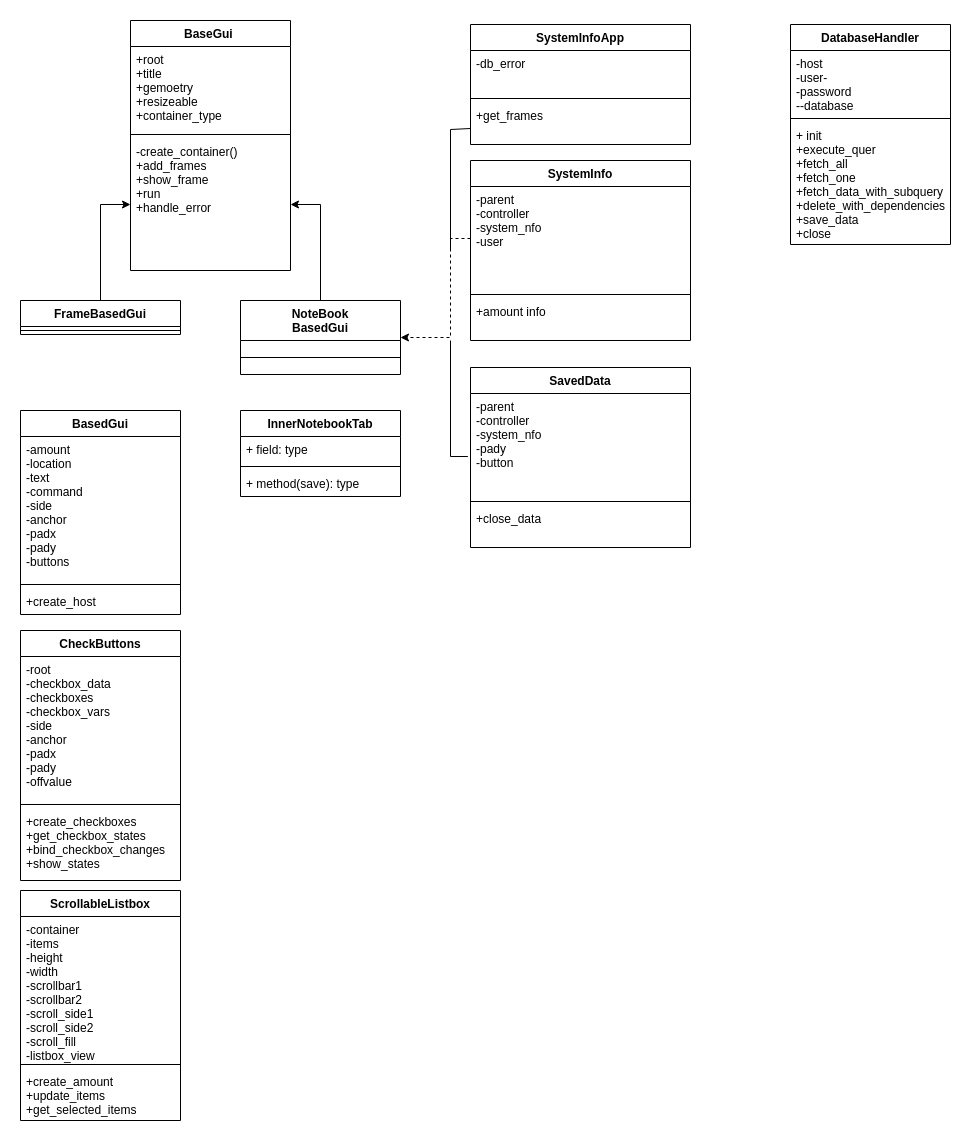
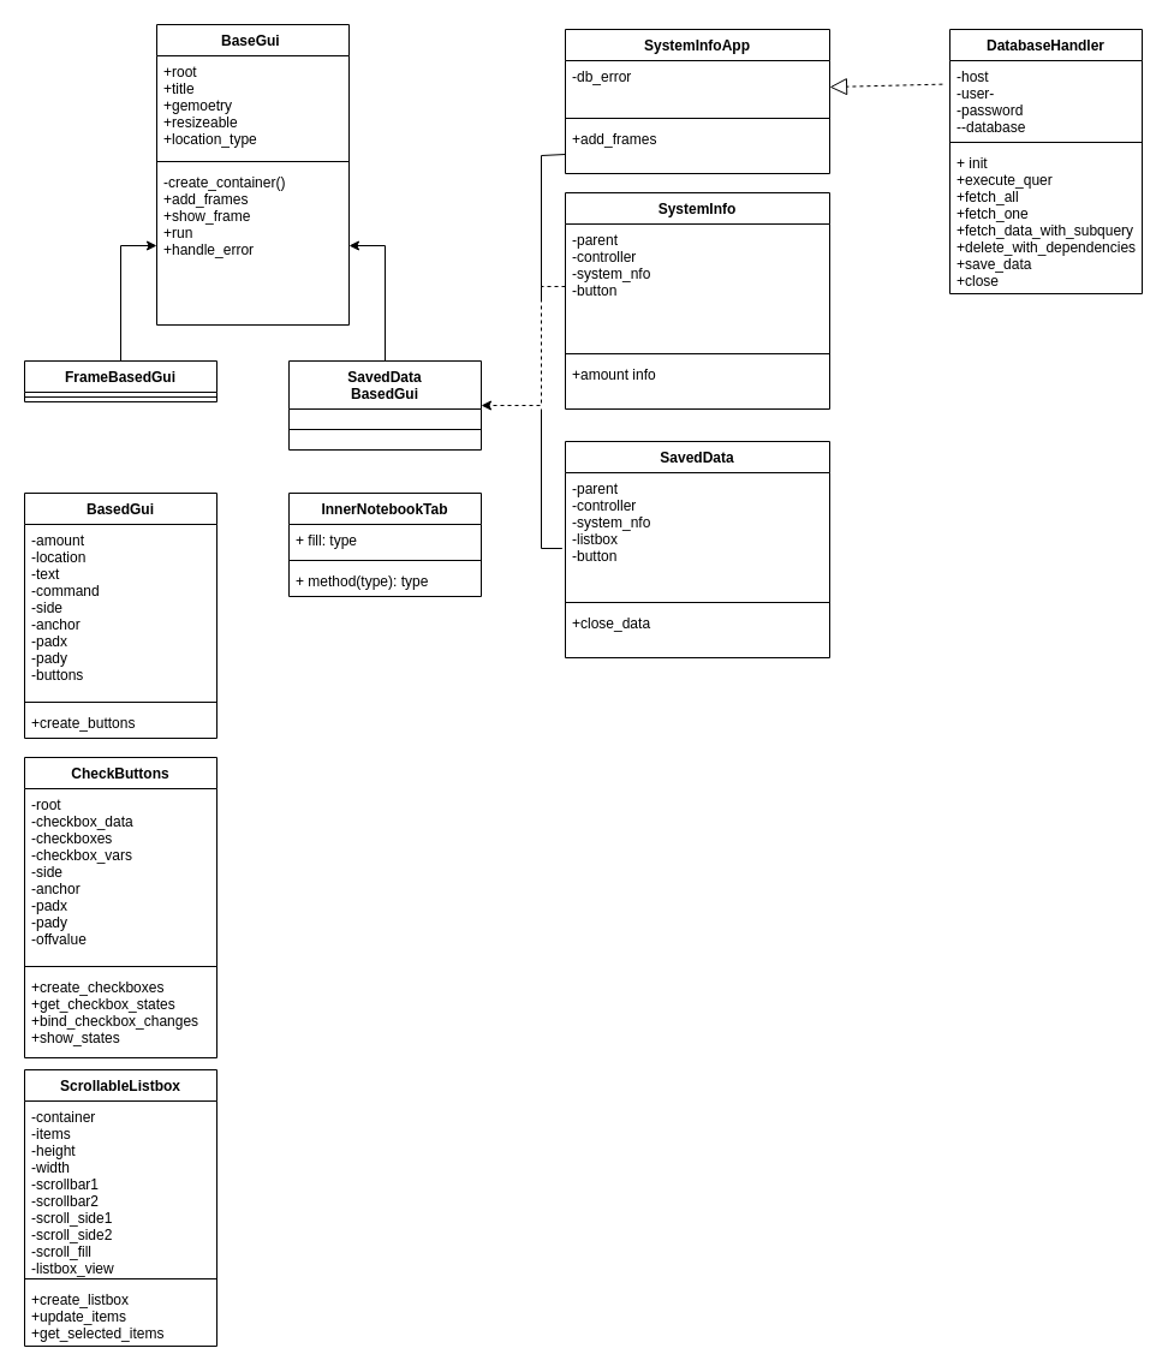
  <mxCell id="0" />
  <mxCell id="1" parent="0" />
  <mxCell id="2" value="BaseGui " style="swimlane;fontStyle=1;align=center;verticalAlign=top;childLayout=stackLayout;horizontal=1;startSize=26;horizontalStack=0;resizeParent=1;resizeParentMax=0;resizeLast=0;collapsible=1;marginBottom=0;" vertex="1" parent="1"><mxGeometry x="130" y="20" width="160" height="250" as="geometry" /></mxCell>
- <mxCell id="3" value="+root&#10;+title&#10;+gemoetry&#10;+resizeable&#10;+container_type" style="text;strokeColor=none;fillColor=none;align=left;verticalAlign=top;spacingLeft=4;spacingRight=4;overflow=hidden;rotatable=0;points=[[0,0.5],[1,0.5]];portConstraint=eastwest;" vertex="1" parent="2"><mxGeometry y="26" width="160" height="84" as="geometry" /></mxCell>
+ <mxCell id="3" value="+root&#10;+title&#10;+gemoetry&#10;+resizeable&#10;+location_type" style="text;strokeColor=none;fillColor=none;align=left;verticalAlign=top;spacingLeft=4;spacingRight=4;overflow=hidden;rotatable=0;points=[[0,0.5],[1,0.5]];portConstraint=eastwest;" vertex="1" parent="2"><mxGeometry y="26" width="160" height="84" as="geometry" /></mxCell>
  <mxCell id="4" value="" style="line;strokeWidth=1;fillColor=none;align=left;verticalAlign=middle;spacingTop=-1;spacingLeft=3;spacingRight=3;rotatable=0;labelPosition=right;points=[];portConstraint=eastwest;" vertex="1" parent="2"><mxGeometry y="110" width="160" height="8" as="geometry" /></mxCell>
  <mxCell id="5" value="-create_container()&#10;+add_frames&#10;+show_frame&#10;+run&#10;+handle_error" style="text;strokeColor=none;fillColor=none;align=left;verticalAlign=top;spacingLeft=4;spacingRight=4;overflow=hidden;rotatable=0;points=[[0,0.5],[1,0.5]];portConstraint=eastwest;" vertex="1" parent="2"><mxGeometry y="118" width="160" height="132" as="geometry" /></mxCell>
  <mxCell id="6" value="" style="edgeStyle=orthogonalEdgeStyle;rounded=0;orthogonalLoop=1;jettySize=auto;html=1;" edge="1" parent="1" source="7" target="5"><mxGeometry relative="1" as="geometry" /></mxCell>
  <mxCell id="7" value="FrameBasedGui" style="swimlane;fontStyle=1;align=center;verticalAlign=top;childLayout=stackLayout;horizontal=1;startSize=26;horizontalStack=0;resizeParent=1;resizeParentMax=0;resizeLast=0;collapsible=1;marginBottom=0;" vertex="1" parent="1"><mxGeometry x="20" y="300" width="160" height="34" as="geometry" /></mxCell>
  <mxCell id="8" value="" style="line;strokeWidth=1;fillColor=none;align=left;verticalAlign=middle;spacingTop=-1;spacingLeft=3;spacingRight=3;rotatable=0;labelPosition=right;points=[];portConstraint=eastwest;" vertex="1" parent="7"><mxGeometry y="26" width="160" height="8" as="geometry" /></mxCell>
  <mxCell id="9" value="" style="edgeStyle=orthogonalEdgeStyle;rounded=0;orthogonalLoop=1;jettySize=auto;html=1;" edge="1" parent="1" source="10" target="5"><mxGeometry relative="1" as="geometry" /></mxCell>
- <mxCell id="10" value="NoteBook&#10;BasedGui" style="swimlane;fontStyle=1;align=center;verticalAlign=top;childLayout=stackLayout;horizontal=1;startSize=40;horizontalStack=0;resizeParent=1;resizeParentMax=0;resizeLast=0;collapsible=1;marginBottom=0;" vertex="1" parent="1"><mxGeometry x="240" y="300" width="160" height="74" as="geometry" /></mxCell>
+ <mxCell id="10" value="SavedData&#10;BasedGui" style="swimlane;fontStyle=1;align=center;verticalAlign=top;childLayout=stackLayout;horizontal=1;startSize=40;horizontalStack=0;resizeParent=1;resizeParentMax=0;resizeLast=0;collapsible=1;marginBottom=0;" vertex="1" parent="1"><mxGeometry x="240" y="300" width="160" height="74" as="geometry" /></mxCell>
  <mxCell id="11" value="" style="line;strokeWidth=1;fillColor=none;align=left;verticalAlign=middle;spacingTop=-1;spacingLeft=3;spacingRight=3;rotatable=0;labelPosition=right;points=[];portConstraint=eastwest;" vertex="1" parent="10"><mxGeometry y="40" width="160" height="34" as="geometry" /></mxCell>
  <mxCell id="12" value="BasedGui" style="swimlane;fontStyle=1;align=center;verticalAlign=top;childLayout=stackLayout;horizontal=1;startSize=26;horizontalStack=0;resizeParent=1;resizeParentMax=0;resizeLast=0;collapsible=1;marginBottom=0;" vertex="1" parent="1"><mxGeometry x="20" y="410" width="160" height="204" as="geometry" /></mxCell>
  <mxCell id="13" value="-amount&#10;-location&#10;-text&#10;-command&#10;-side&#10;-anchor&#10;-padx&#10;-pady&#10;-buttons" style="text;strokeColor=none;fillColor=none;align=left;verticalAlign=top;spacingLeft=4;spacingRight=4;overflow=hidden;rotatable=0;points=[[0,0.5],[1,0.5]];portConstraint=eastwest;" vertex="1" parent="12"><mxGeometry y="26" width="160" height="144" as="geometry" /></mxCell>
  <mxCell id="14" value="" style="line;strokeWidth=1;fillColor=none;align=left;verticalAlign=middle;spacingTop=-1;spacingLeft=3;spacingRight=3;rotatable=0;labelPosition=right;points=[];portConstraint=eastwest;" vertex="1" parent="12"><mxGeometry y="170" width="160" height="8" as="geometry" /></mxCell>
- <mxCell id="15" value="+create_host" style="text;strokeColor=none;fillColor=none;align=left;verticalAlign=top;spacingLeft=4;spacingRight=4;overflow=hidden;rotatable=0;points=[[0,0.5],[1,0.5]];portConstraint=eastwest;" vertex="1" parent="12"><mxGeometry y="178" width="160" height="26" as="geometry" /></mxCell>
+ <mxCell id="15" value="+create_buttons" style="text;strokeColor=none;fillColor=none;align=left;verticalAlign=top;spacingLeft=4;spacingRight=4;overflow=hidden;rotatable=0;points=[[0,0.5],[1,0.5]];portConstraint=eastwest;" vertex="1" parent="12"><mxGeometry y="178" width="160" height="26" as="geometry" /></mxCell>
  <mxCell id="16" value="SystemInfoApp" style="swimlane;fontStyle=1;align=center;verticalAlign=top;childLayout=stackLayout;horizontal=1;startSize=26;horizontalStack=0;resizeParent=1;resizeParentMax=0;resizeLast=0;collapsible=1;marginBottom=0;" vertex="1" parent="1"><mxGeometry x="470" y="24" width="220" height="120" as="geometry" /></mxCell>
  <mxCell id="17" value="-db_error" style="text;strokeColor=none;fillColor=none;align=left;verticalAlign=top;spacingLeft=4;spacingRight=4;overflow=hidden;rotatable=0;points=[[0,0.5],[1,0.5]];portConstraint=eastwest;" vertex="1" parent="16"><mxGeometry y="26" width="220" height="44" as="geometry" /></mxCell>
  <mxCell id="18" value="" style="line;strokeWidth=1;fillColor=none;align=left;verticalAlign=middle;spacingTop=-1;spacingLeft=3;spacingRight=3;rotatable=0;labelPosition=right;points=[];portConstraint=eastwest;" vertex="1" parent="16"><mxGeometry y="70" width="220" height="8" as="geometry" /></mxCell>
- <mxCell id="19" value="+get_frames" style="text;strokeColor=none;fillColor=none;align=left;verticalAlign=top;spacingLeft=4;spacingRight=4;overflow=hidden;rotatable=0;points=[[0,0.5],[1,0.5]];portConstraint=eastwest;" vertex="1" parent="16"><mxGeometry y="78" width="220" height="42" as="geometry" /></mxCell>
+ <mxCell id="19" value="+add_frames" style="text;strokeColor=none;fillColor=none;align=left;verticalAlign=top;spacingLeft=4;spacingRight=4;overflow=hidden;rotatable=0;points=[[0,0.5],[1,0.5]];portConstraint=eastwest;" vertex="1" parent="16"><mxGeometry y="78" width="220" height="42" as="geometry" /></mxCell>
  <mxCell id="20" value="SystemInfo" style="swimlane;fontStyle=1;align=center;verticalAlign=top;childLayout=stackLayout;horizontal=1;startSize=26;horizontalStack=0;resizeParent=1;resizeParentMax=0;resizeLast=0;collapsible=1;marginBottom=0;" vertex="1" parent="1"><mxGeometry x="470" y="160" width="220" height="180" as="geometry" /></mxCell>
- <mxCell id="21" value="-parent&#10;-controller&#10;-system_nfo&#10;-user" style="text;strokeColor=none;fillColor=none;align=left;verticalAlign=top;spacingLeft=4;spacingRight=4;overflow=hidden;rotatable=0;points=[[0,0.5],[1,0.5]];portConstraint=eastwest;" vertex="1" parent="20"><mxGeometry y="26" width="220" height="104" as="geometry" /></mxCell>
+ <mxCell id="21" value="-parent&#10;-controller&#10;-system_nfo&#10;-button" style="text;strokeColor=none;fillColor=none;align=left;verticalAlign=top;spacingLeft=4;spacingRight=4;overflow=hidden;rotatable=0;points=[[0,0.5],[1,0.5]];portConstraint=eastwest;" vertex="1" parent="20"><mxGeometry y="26" width="220" height="104" as="geometry" /></mxCell>
  <mxCell id="22" value="" style="line;strokeWidth=1;fillColor=none;align=left;verticalAlign=middle;spacingTop=-1;spacingLeft=3;spacingRight=3;rotatable=0;labelPosition=right;points=[];portConstraint=eastwest;" vertex="1" parent="20"><mxGeometry y="130" width="220" height="8" as="geometry" /></mxCell>
  <mxCell id="23" value="+amount info" style="text;strokeColor=none;fillColor=none;align=left;verticalAlign=top;spacingLeft=4;spacingRight=4;overflow=hidden;rotatable=0;points=[[0,0.5],[1,0.5]];portConstraint=eastwest;" vertex="1" parent="20"><mxGeometry y="138" width="220" height="42" as="geometry" /></mxCell>
  <mxCell id="24" value="InnerNotebookTab" style="swimlane;fontStyle=1;align=center;verticalAlign=top;childLayout=stackLayout;horizontal=1;startSize=26;horizontalStack=0;resizeParent=1;resizeParentMax=0;resizeLast=0;collapsible=1;marginBottom=0;" vertex="1" parent="1"><mxGeometry x="240" y="410" width="160" height="86" as="geometry" /></mxCell>
- <mxCell id="25" value="+ field: type" style="text;strokeColor=none;fillColor=none;align=left;verticalAlign=top;spacingLeft=4;spacingRight=4;overflow=hidden;rotatable=0;points=[[0,0.5],[1,0.5]];portConstraint=eastwest;" vertex="1" parent="24"><mxGeometry y="26" width="160" height="26" as="geometry" /></mxCell>
+ <mxCell id="25" value="+ fill: type" style="text;strokeColor=none;fillColor=none;align=left;verticalAlign=top;spacingLeft=4;spacingRight=4;overflow=hidden;rotatable=0;points=[[0,0.5],[1,0.5]];portConstraint=eastwest;" vertex="1" parent="24"><mxGeometry y="26" width="160" height="26" as="geometry" /></mxCell>
  <mxCell id="26" value="" style="line;strokeWidth=1;fillColor=none;align=left;verticalAlign=middle;spacingTop=-1;spacingLeft=3;spacingRight=3;rotatable=0;labelPosition=right;points=[];portConstraint=eastwest;" vertex="1" parent="24"><mxGeometry y="52" width="160" height="8" as="geometry" /></mxCell>
- <mxCell id="27" value="+ method(save): type" style="text;strokeColor=none;fillColor=none;align=left;verticalAlign=top;spacingLeft=4;spacingRight=4;overflow=hidden;rotatable=0;points=[[0,0.5],[1,0.5]];portConstraint=eastwest;" vertex="1" parent="24"><mxGeometry y="60" width="160" height="26" as="geometry" /></mxCell>
+ <mxCell id="27" value="+ method(type): type" style="text;strokeColor=none;fillColor=none;align=left;verticalAlign=top;spacingLeft=4;spacingRight=4;overflow=hidden;rotatable=0;points=[[0,0.5],[1,0.5]];portConstraint=eastwest;" vertex="1" parent="24"><mxGeometry y="60" width="160" height="26" as="geometry" /></mxCell>
  <mxCell id="28" value="" style="endArrow=none;html=1;rounded=0;" edge="1" parent="1"><mxGeometry width="50" height="50" relative="1" as="geometry"><mxPoint x="450" y="250" as="sourcePoint" /><mxPoint x="470" y="128" as="targetPoint" /><Array as="points"><mxPoint x="450" y="129" /></Array></mxGeometry></mxCell>
  <mxCell id="29" value="DatabaseHandler" style="swimlane;fontStyle=1;align=center;verticalAlign=top;childLayout=stackLayout;horizontal=1;startSize=26;horizontalStack=0;resizeParent=1;resizeParentMax=0;resizeLast=0;collapsible=1;marginBottom=0;" vertex="1" parent="1"><mxGeometry x="790" y="24" width="160" height="220" as="geometry" /></mxCell>
  <mxCell id="30" value="-host&#10;-user-&#10;-password&#10;--database" style="text;strokeColor=none;fillColor=none;align=left;verticalAlign=top;spacingLeft=4;spacingRight=4;overflow=hidden;rotatable=0;points=[[0,0.5],[1,0.5]];portConstraint=eastwest;" vertex="1" parent="29"><mxGeometry y="26" width="160" height="64" as="geometry" /></mxCell>
  <mxCell id="31" value="" style="line;strokeWidth=1;fillColor=none;align=left;verticalAlign=middle;spacingTop=-1;spacingLeft=3;spacingRight=3;rotatable=0;labelPosition=right;points=[];portConstraint=eastwest;" vertex="1" parent="29"><mxGeometry y="90" width="160" height="8" as="geometry" /></mxCell>
  <mxCell id="32" value="+ init&#10;+execute_quer&#10;+fetch_all&#10;+fetch_one&#10;+fetch_data_with_subquery&#10;+delete_with_dependencies&#10;+save_data&#10;+close" style="text;strokeColor=none;fillColor=none;align=left;verticalAlign=top;spacingLeft=4;spacingRight=4;overflow=hidden;rotatable=0;points=[[0,0.5],[1,0.5]];portConstraint=eastwest;" vertex="1" parent="29"><mxGeometry y="98" width="160" height="122" as="geometry" /></mxCell>
+ <mxCell id="33" value="" style="endArrow=block;dashed=1;endFill=0;endSize=12;html=1;rounded=0;exitX=-0.038;exitY=0.307;exitDx=0;exitDy=0;entryX=1;entryY=0.5;entryDx=0;entryDy=0;exitPerimeter=0;" edge="1" parent="1" source="30" target="17"><mxGeometry width="160" relative="1" as="geometry"><mxPoint x="-150" y="360" as="sourcePoint" /><mxPoint x="450" y="570" as="targetPoint" /></mxGeometry></mxCell>
  <mxCell id="34" style="edgeStyle=orthogonalEdgeStyle;rounded=0;orthogonalLoop=1;jettySize=auto;html=1;entryX=1;entryY=0.5;entryDx=0;entryDy=0;dashed=1;" edge="1" parent="1" source="21" target="10"><mxGeometry relative="1" as="geometry"><mxPoint x="450" y="340" as="targetPoint" /><Array as="points"><mxPoint x="450" y="238" /><mxPoint x="450" y="337" /></Array></mxGeometry></mxCell>
  <mxCell id="35" value="SavedData" style="swimlane;fontStyle=1;align=center;verticalAlign=top;childLayout=stackLayout;horizontal=1;startSize=26;horizontalStack=0;resizeParent=1;resizeParentMax=0;resizeLast=0;collapsible=1;marginBottom=0;" vertex="1" parent="1"><mxGeometry x="470" y="367" width="220" height="180" as="geometry" /></mxCell>
- <mxCell id="36" value="-parent&#10;-controller&#10;-system_nfo&#10;-pady&#10;-button" style="text;strokeColor=none;fillColor=none;align=left;verticalAlign=top;spacingLeft=4;spacingRight=4;overflow=hidden;rotatable=0;points=[[0,0.5],[1,0.5]];portConstraint=eastwest;" vertex="1" parent="35"><mxGeometry y="26" width="220" height="104" as="geometry" /></mxCell>
+ <mxCell id="36" value="-parent&#10;-controller&#10;-system_nfo&#10;-listbox&#10;-button" style="text;strokeColor=none;fillColor=none;align=left;verticalAlign=top;spacingLeft=4;spacingRight=4;overflow=hidden;rotatable=0;points=[[0,0.5],[1,0.5]];portConstraint=eastwest;" vertex="1" parent="35"><mxGeometry y="26" width="220" height="104" as="geometry" /></mxCell>
  <mxCell id="37" value="" style="line;strokeWidth=1;fillColor=none;align=left;verticalAlign=middle;spacingTop=-1;spacingLeft=3;spacingRight=3;rotatable=0;labelPosition=right;points=[];portConstraint=eastwest;" vertex="1" parent="35"><mxGeometry y="130" width="220" height="8" as="geometry" /></mxCell>
  <mxCell id="38" value="+close_data" style="text;strokeColor=none;fillColor=none;align=left;verticalAlign=top;spacingLeft=4;spacingRight=4;overflow=hidden;rotatable=0;points=[[0,0.5],[1,0.5]];portConstraint=eastwest;" vertex="1" parent="35"><mxGeometry y="138" width="220" height="42" as="geometry" /></mxCell>
  <mxCell id="39" value="" style="endArrow=none;html=1;rounded=0;exitX=-0.012;exitY=0.606;exitDx=0;exitDy=0;exitPerimeter=0;" edge="1" parent="1" source="36"><mxGeometry width="50" height="50" relative="1" as="geometry"><mxPoint x="500" y="400" as="sourcePoint" /><mxPoint x="450" y="340" as="targetPoint" /><Array as="points"><mxPoint x="450" y="456" /></Array></mxGeometry></mxCell>
  <mxCell id="40" value="CheckButtons" style="swimlane;fontStyle=1;align=center;verticalAlign=top;childLayout=stackLayout;horizontal=1;startSize=26;horizontalStack=0;resizeParent=1;resizeParentMax=0;resizeLast=0;collapsible=1;marginBottom=0;" vertex="1" parent="1"><mxGeometry x="20" y="630" width="160" height="250" as="geometry" /></mxCell>
  <mxCell id="41" value="-root&#10;-checkbox_data&#10;-checkboxes&#10;-checkbox_vars&#10;-side&#10;-anchor&#10;-padx&#10;-pady&#10;-offvalue" style="text;strokeColor=none;fillColor=none;align=left;verticalAlign=top;spacingLeft=4;spacingRight=4;overflow=hidden;rotatable=0;points=[[0,0.5],[1,0.5]];portConstraint=eastwest;" vertex="1" parent="40"><mxGeometry y="26" width="160" height="144" as="geometry" /></mxCell>
  <mxCell id="42" value="" style="line;strokeWidth=1;fillColor=none;align=left;verticalAlign=middle;spacingTop=-1;spacingLeft=3;spacingRight=3;rotatable=0;labelPosition=right;points=[];portConstraint=eastwest;" vertex="1" parent="40"><mxGeometry y="170" width="160" height="8" as="geometry" /></mxCell>
  <mxCell id="43" value="+create_checkboxes&#10;+get_checkbox_states&#10;+bind_checkbox_changes&#10;+show_states" style="text;strokeColor=none;fillColor=none;align=left;verticalAlign=top;spacingLeft=4;spacingRight=4;overflow=hidden;rotatable=0;points=[[0,0.5],[1,0.5]];portConstraint=eastwest;" vertex="1" parent="40"><mxGeometry y="178" width="160" height="72" as="geometry" /></mxCell>
  <mxCell id="44" value="ScrollableListbox" style="swimlane;fontStyle=1;align=center;verticalAlign=top;childLayout=stackLayout;horizontal=1;startSize=26;horizontalStack=0;resizeParent=1;resizeParentMax=0;resizeLast=0;collapsible=1;marginBottom=0;" vertex="1" parent="1"><mxGeometry x="20" y="890" width="160" height="230" as="geometry" /></mxCell>
  <mxCell id="45" value="-container&#10;-items&#10;-height&#10;-width&#10;-scrollbar1&#10;-scrollbar2&#10;-scroll_side1&#10;-scroll_side2&#10;-scroll_fill&#10;-listbox_view" style="text;strokeColor=none;fillColor=none;align=left;verticalAlign=top;spacingLeft=4;spacingRight=4;overflow=hidden;rotatable=0;points=[[0,0.5],[1,0.5]];portConstraint=eastwest;" vertex="1" parent="44"><mxGeometry y="26" width="160" height="144" as="geometry" /></mxCell>
  <mxCell id="46" value="" style="line;strokeWidth=1;fillColor=none;align=left;verticalAlign=middle;spacingTop=-1;spacingLeft=3;spacingRight=3;rotatable=0;labelPosition=right;points=[];portConstraint=eastwest;" vertex="1" parent="44"><mxGeometry y="170" width="160" height="8" as="geometry" /></mxCell>
- <mxCell id="47" value="+create_amount&#10;+update_items&#10;+get_selected_items" style="text;strokeColor=none;fillColor=none;align=left;verticalAlign=top;spacingLeft=4;spacingRight=4;overflow=hidden;rotatable=0;points=[[0,0.5],[1,0.5]];portConstraint=eastwest;" vertex="1" parent="44"><mxGeometry y="178" width="160" height="52" as="geometry" /></mxCell>
+ <mxCell id="47" value="+create_listbox&#10;+update_items&#10;+get_selected_items" style="text;strokeColor=none;fillColor=none;align=left;verticalAlign=top;spacingLeft=4;spacingRight=4;overflow=hidden;rotatable=0;points=[[0,0.5],[1,0.5]];portConstraint=eastwest;" vertex="1" parent="44"><mxGeometry y="178" width="160" height="52" as="geometry" /></mxCell>
